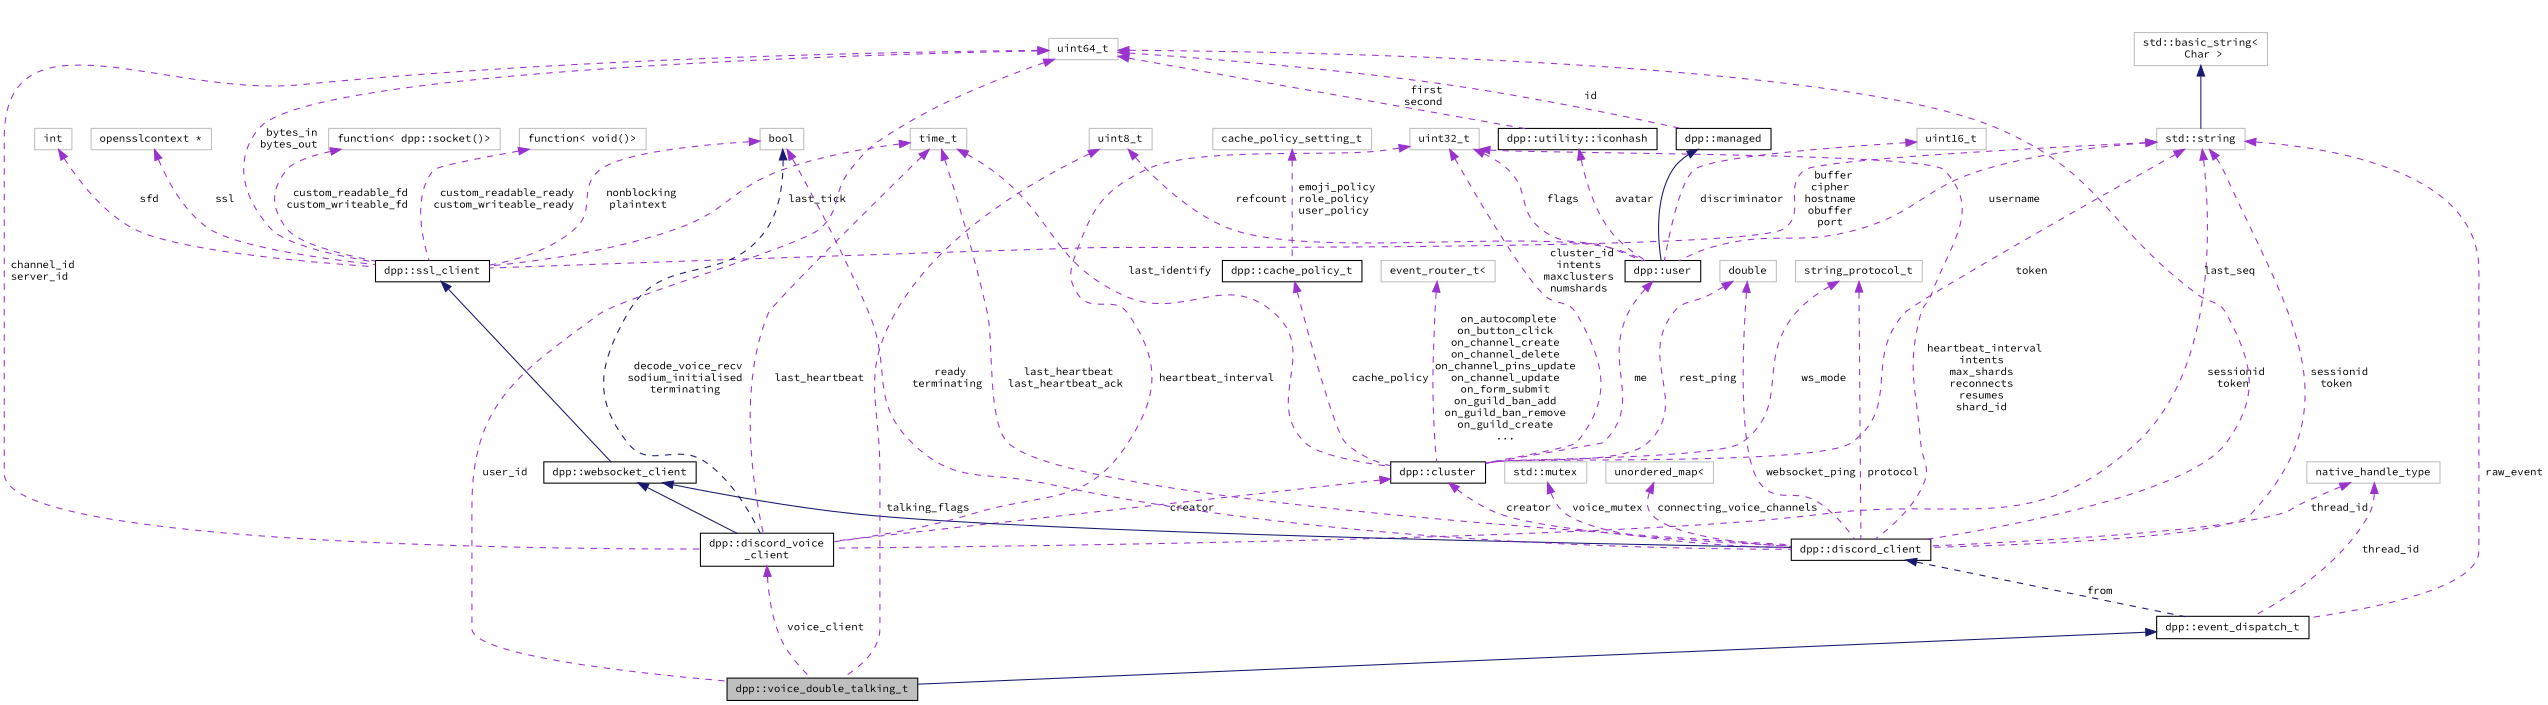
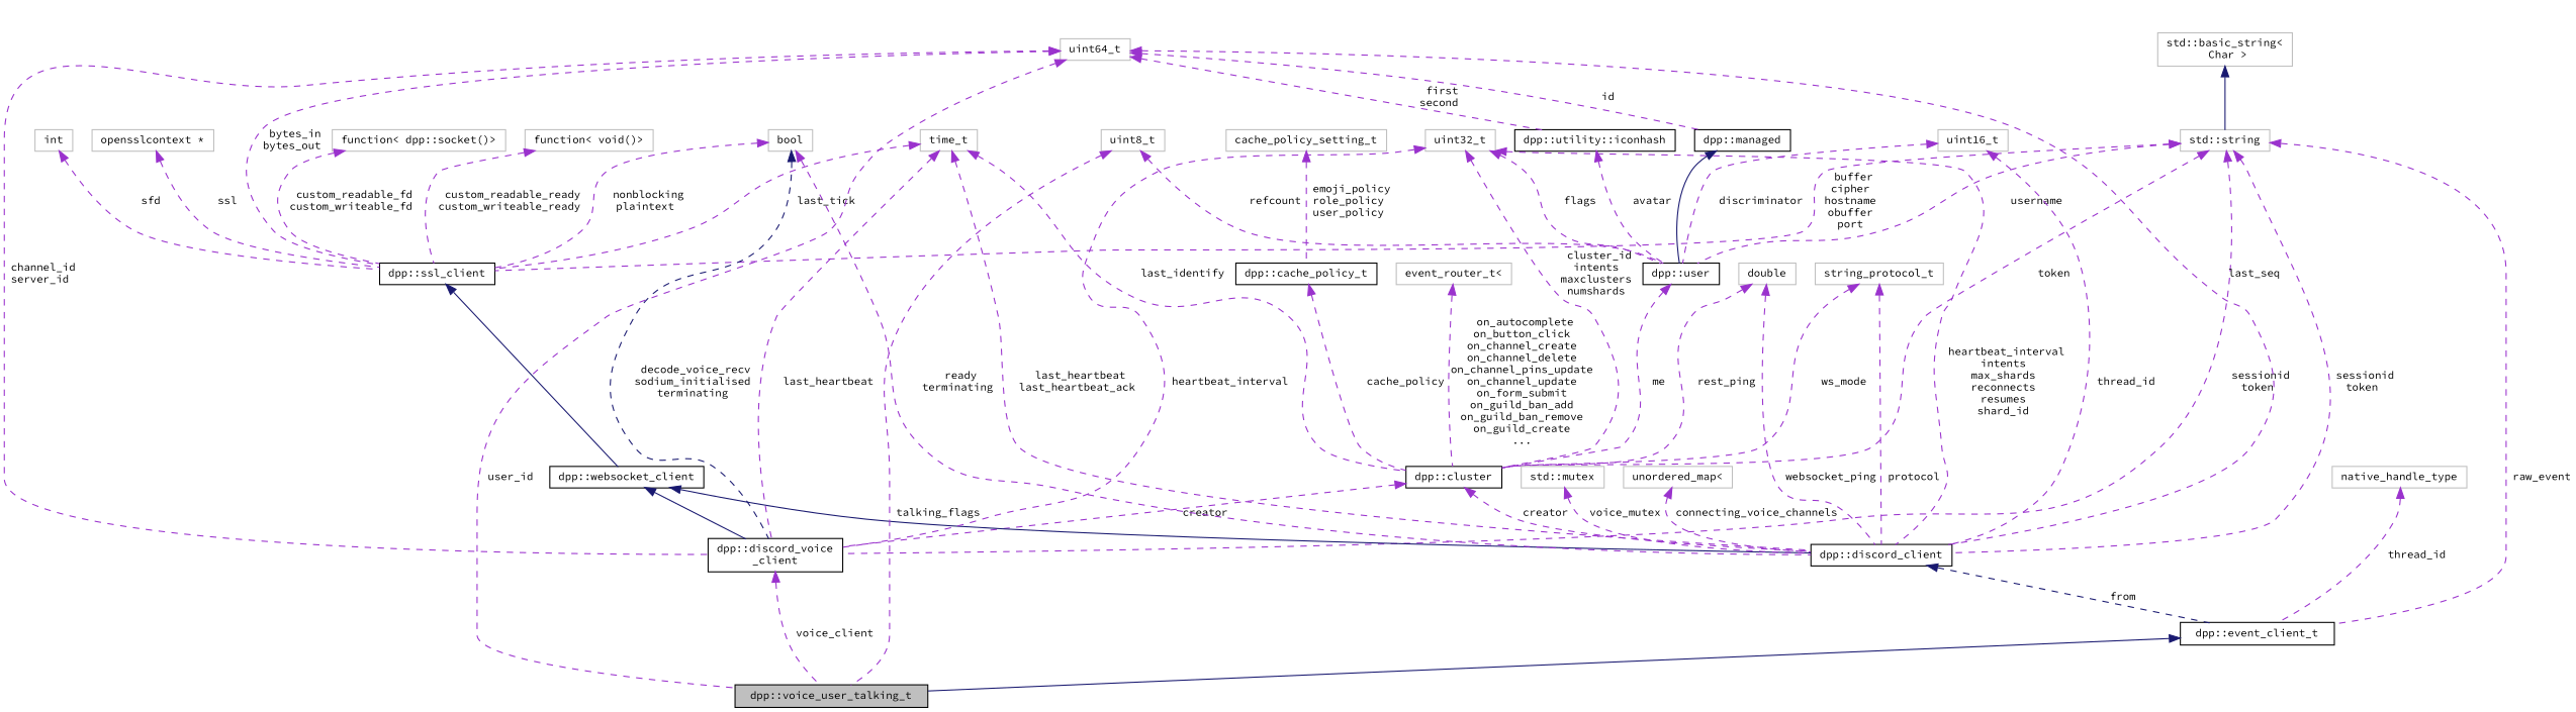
  digraph {
    fontname="Source Code Pro"
    rankdir=TB
    node [color=grey75 fontname="Source Code Pro" fontsize=10 shape=record]
    edge [color=darkorchid3 dir=back fontname="Source Code Pro" fontsize=10 labelfontname=Helvetica labelfontsize=10 style=dashed]
-   n1 [color=black fillcolor=grey75 fontcolor=black height=0.2 label="dpp::voice_double_talking_t" style=filled width=0.4]
-   n2 [color=black height=0.2 label="dpp::event_dispatch_t" width=0.4]
+   n1 [color=black fillcolor=grey75 fontcolor=black height=0.2 label="dpp::voice_user_talking_t" style=filled width=0.4]
+   n2 [color=black height=0.2 label="dpp::event_client_t" width=0.4]
    n3 [height=0.2 label="std::string" width=0.4]
    n4 [color=black height=0.2 label="dpp::discord_client" width=0.4]
    n5 [color=black height=0.2 label="dpp::ssl_client" width=0.4]
    n6 [color=black height=0.2 label="dpp::cluster" width=0.4]
    n7 [color=black height=0.2 label="dpp::user" width=0.4]
    n8 [color=black height=0.2 label="dpp::discord_voice\l_client" width=0.4]
    n9 [color=black height=0.2 label="dpp::websocket_client" width=0.4]
    n10 [height=0.2 label="std::basic_string\<\l Char \>" width=0.4]
    n11 [height=0.2 label=bool width=0.4]
    n12 [height=0.2 label=int width=0.4]
    n13 [height=0.2 label="opensslcontext *" width=0.4]
    n14 [height=0.2 label=time_t width=0.4]
    n15 [height=0.2 label=uint64_t width=0.4]
    n16 [color=black height=0.2 label="dpp::managed" width=0.4]
    n17 [color=black height=0.2 label="dpp::utility::iconhash" width=0.4]
    n18 [height=0.2 label="function\< dpp::socket()\>" width=0.4]
    n19 [height=0.2 label="function\< void()\>" width=0.4]
    n20 [height=0.2 label=uint32_t width=0.4]
    n21 [height=0.2 label=double width=0.4]
    n22 [height=0.2 label=uint16_t width=0.4]
    n23 [height=0.2 label=uint8_t width=0.4]
    n24 [color=black height=0.2 label="dpp::cache_policy_t" width=0.4]
    n25 [height=0.2 label=cache_policy_setting_t width=0.4]
    n26 [height=0.2 label=string_protocol_t width=0.4]
    n27 [height=0.2 label="event_router_t\<" width=0.4]
    n28 [height=0.2 label=native_handle_type width=0.4]
    n29 [height=0.2 label="std::mutex" width=0.4]
    n30 [height=0.2 label="unordered_map\<" width=0.4]
    n2 -> n1 [color=midnightblue style=solid]
    n3 -> n2 [label=" raw_event"]
    n3 -> n4 [label=" sessionid\ntoken"]
    n3 -> n5 [label=" buffer\ncipher\nhostname\nobuffer\nport"]
    n3 -> n6 [label=" token"]
    n3 -> n7 [label=" username"]
    n3 -> n8 [label=" sessionid\ntoken"]
    n4 -> n2 [color=midnightblue label=" from"]
    n5 -> n9 [color=midnightblue style=solid]
    n6 -> n4 [label=" creator"]
    n6 -> n8 [label=" creator"]
    n7 -> n6 [label=" me"]
    n8 -> n1 [label=" voice_client"]
    n9 -> n4 [color=midnightblue style=solid]
    n9 -> n8 [color=midnightblue style=solid]
    n10 -> n3 [color=midnightblue style=solid]
    n11 -> n4 [label=" ready\nterminating"]
    n11 -> n5 [label=" nonblocking\nplaintext"]
    n11 -> n8 [color=midnightblue label=" decode_voice_recv\nsodium_initialised\nterminating"]
    n12 -> n5 [label=" sfd"]
    n13 -> n5 [label=" ssl"]
    n14 -> n4 [label=" last_heartbeat\nlast_heartbeat_ack"]
    n14 -> n5 [label=" last_tick"]
    n14 -> n6 [label=" last_identify"]
    n14 -> n8 [label=" last_heartbeat"]
    n15 -> n1 [label=" user_id"]
    n15 -> n4 [label=" last_seq"]
    n15 -> n5 [label=" bytes_in\nbytes_out"]
    n15 -> n8 [label=" channel_id\nserver_id"]
    n15 -> n16 [label=" id"]
    n15 -> n17 [label=" first\nsecond"]
    n16 -> n7 [color=midnightblue style=solid]
    n17 -> n7 [label=" avatar"]
    n18 -> n5 [label=" custom_readable_fd\ncustom_writeable_fd"]
    n19 -> n5 [label=" custom_readable_ready\ncustom_writeable_ready"]
    n20 -> n4 [label=" heartbeat_interval\nintents\nmax_shards\nreconnects\nresumes\nshard_id"]
    n20 -> n6 [label=" cluster_id\nintents\nmaxclusters\nnumshards"]
    n20 -> n7 [label=" flags"]
    n20 -> n8 [label=" heartbeat_interval"]
    n21 -> n4 [label=" websocket_ping"]
    n21 -> n6 [label=" rest_ping"]
    n22 -> n7 [label=" discriminator"]
    n23 -> n1 [label=" talking_flags"]
    n23 -> n7 [label=" refcount"]
    n24 -> n6 [label=" cache_policy"]
    n25 -> n24 [label=" emoji_policy\nrole_policy\nuser_policy"]
    n26 -> n4 [label=" protocol"]
    n26 -> n6 [label=" ws_mode"]
    n27 -> n6 [label=" on_autocomplete\non_button_click\non_channel_create\non_channel_delete\non_channel_pins_update\non_channel_update\non_form_submit\non_guild_ban_add\non_guild_ban_remove\non_guild_create\n..."]
    n28 -> n2 [label=" thread_id"]
-   n28 -> n4 [label=" thread_id"]
+   n22 -> n4 [label=" thread_id"]
    n29 -> n4 [label=" voice_mutex"]
    n30 -> n4 [label=" connecting_voice_channels"]
  }
